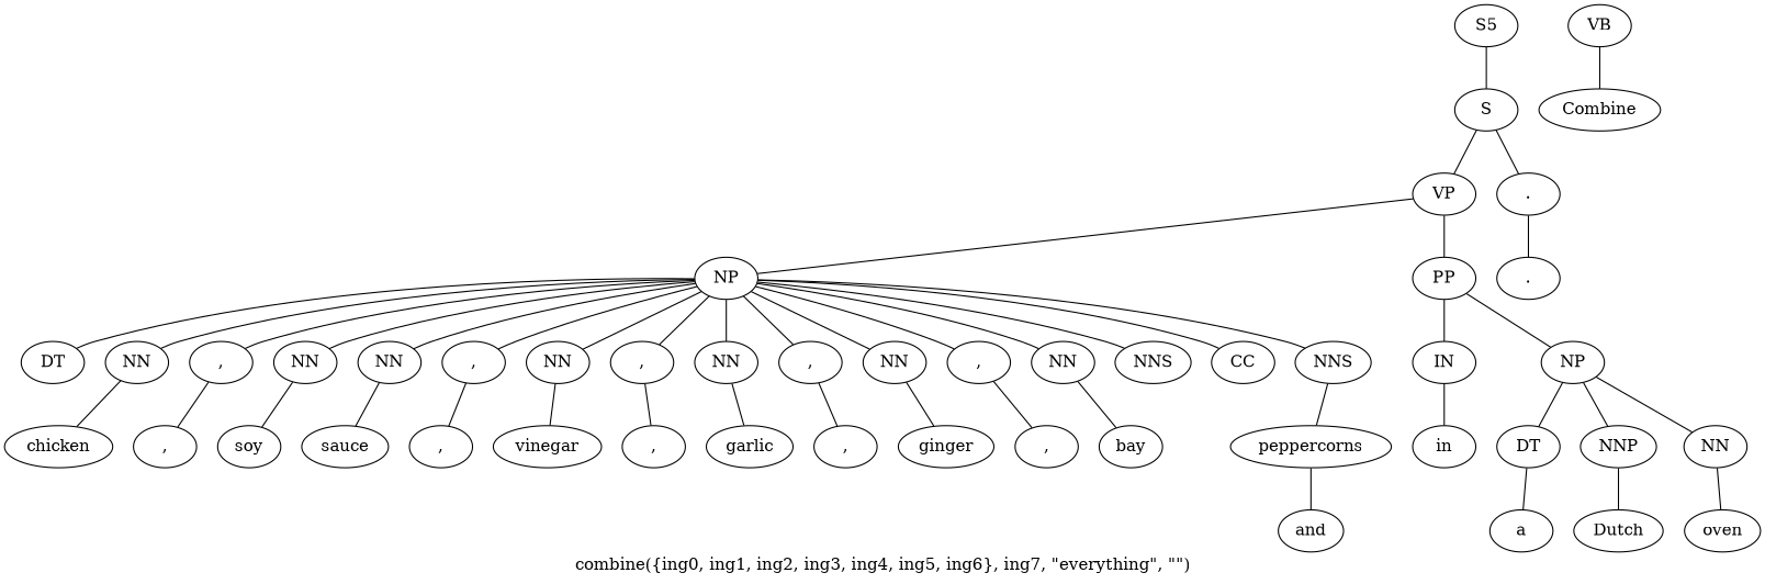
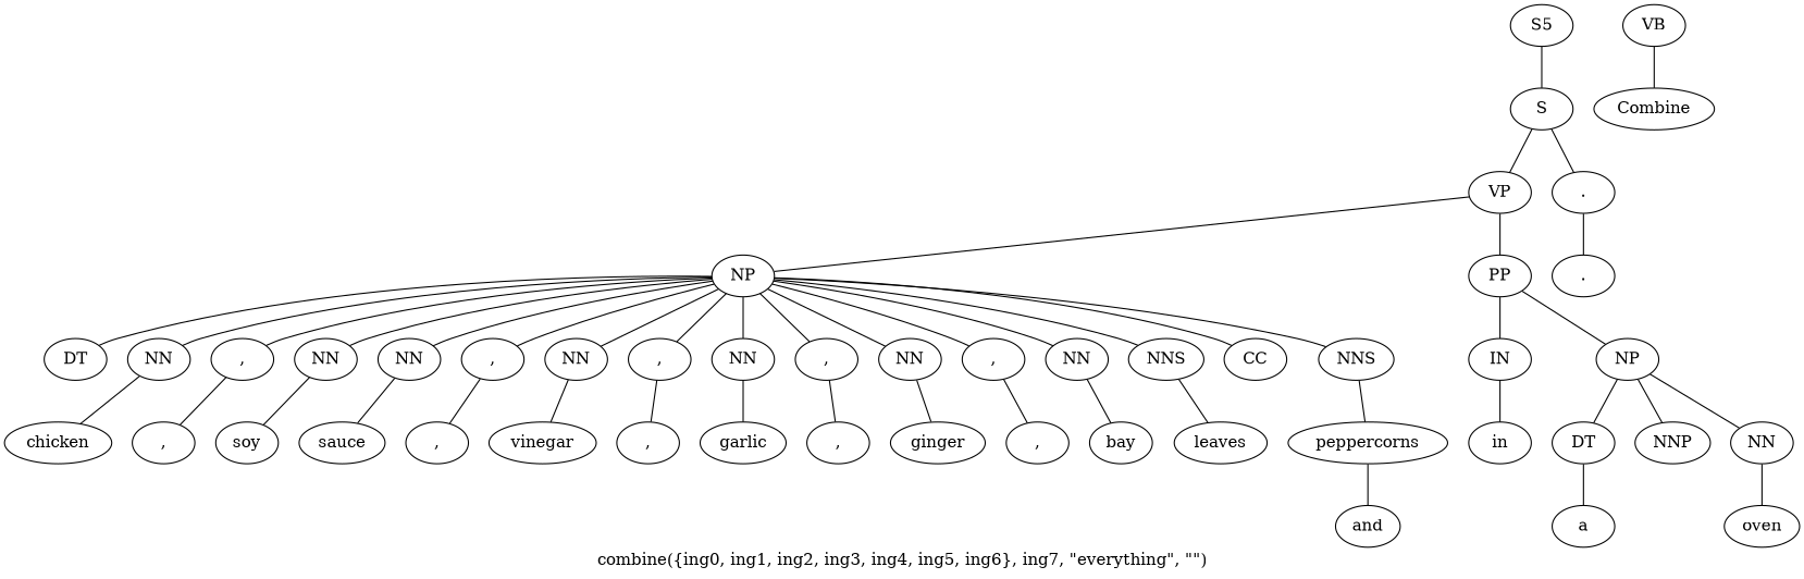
  graph {
    label="combine({ing0, ing1, ing2, ing3, ing4, ing5, ing6}, ing7, \"everything\", \"\")"
    n1 [label=S5]
    n2 [label=S]
    n3 [label=VP]
    n4 [label="."]
    n5 [label=NP]
    n6 [label=PP]
    n7 [label="."]
    n8 [label=VB]
    n9 [label=Combine]
    n10 [label=DT]
    n11 [label=NN]
    n12 [label=","]
    n13 [label=NN]
    n14 [label=NN]
    n15 [label=","]
    n16 [label=NN]
    n17 [label=","]
    n18 [label=NN]
    n19 [label=","]
    n20 [label=NN]
    n21 [label=","]
    n22 [label=NN]
    n23 [label=NNS]
    n24 [label=CC]
    n25 [label=NNS]
    n26 [label=IN]
    n27 [label=NP]
    n28 [label=chicken]
    n29 [label=","]
    n30 [label=soy]
    n31 [label=sauce]
    n32 [label=","]
    n33 [label=vinegar]
    n34 [label=","]
    n35 [label=garlic]
    n36 [label=","]
    n37 [label=ginger]
    n38 [label=","]
    n39 [label=bay]
+   n40 [label=leaves]
    n41 [label=peppercorns]
    n42 [label=and]
    n43 [label=in]
    n44 [label=DT]
    n45 [label=NNP]
    n46 [label=NN]
    n47 [label=a]
-   n48 [label=Dutch]
    n49 [label=oven]
    n1 -- n2
    n2 -- n3
    n2 -- n4
    n3 -- n5
    n3 -- n6
    n4 -- n7
    n5 -- n10
    n5 -- n11
    n5 -- n12
    n5 -- n13
    n5 -- n14
    n5 -- n15
    n5 -- n16
    n5 -- n17
    n5 -- n18
    n5 -- n19
    n5 -- n20
    n5 -- n21
    n5 -- n22
    n5 -- n23
    n5 -- n24
    n5 -- n25
    n6 -- n26
    n6 -- n27
    n8 -- n9
    n11 -- n28
    n12 -- n29
    n13 -- n30
    n14 -- n31
    n15 -- n32
    n16 -- n33
    n17 -- n34
    n18 -- n35
    n19 -- n36
    n20 -- n37
    n21 -- n38
    n22 -- n39
+   n23 -- n40
    n25 -- n41
    n26 -- n43
    n27 -- n44
    n27 -- n45
    n27 -- n46
    n41 -- n42
    n44 -- n47
-   n45 -- n48
    n46 -- n49
  }
